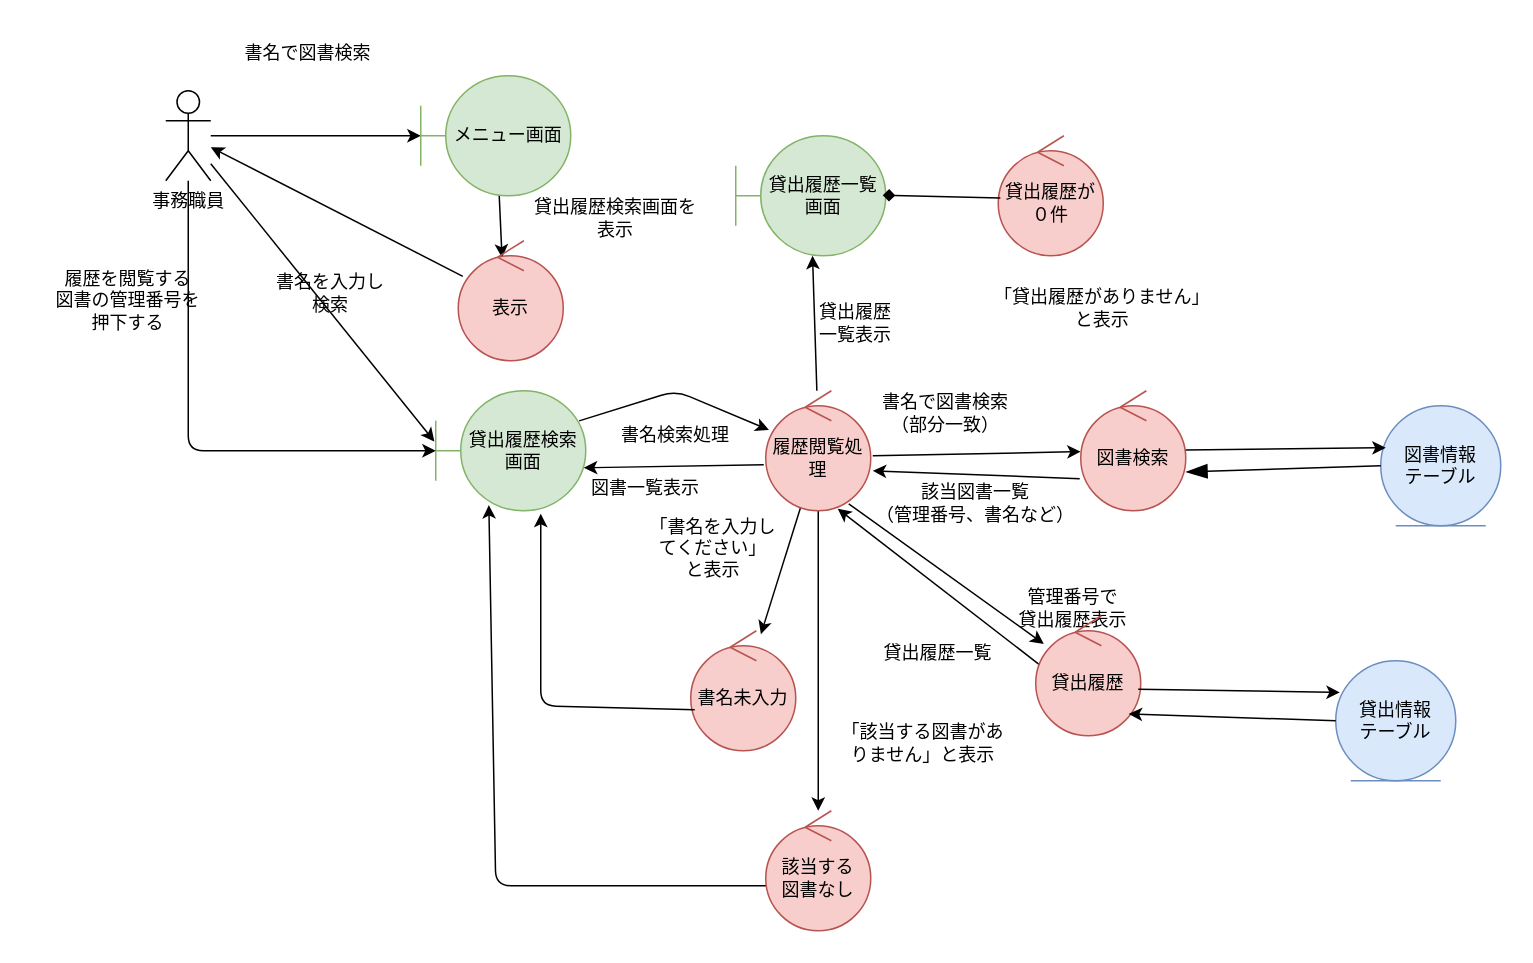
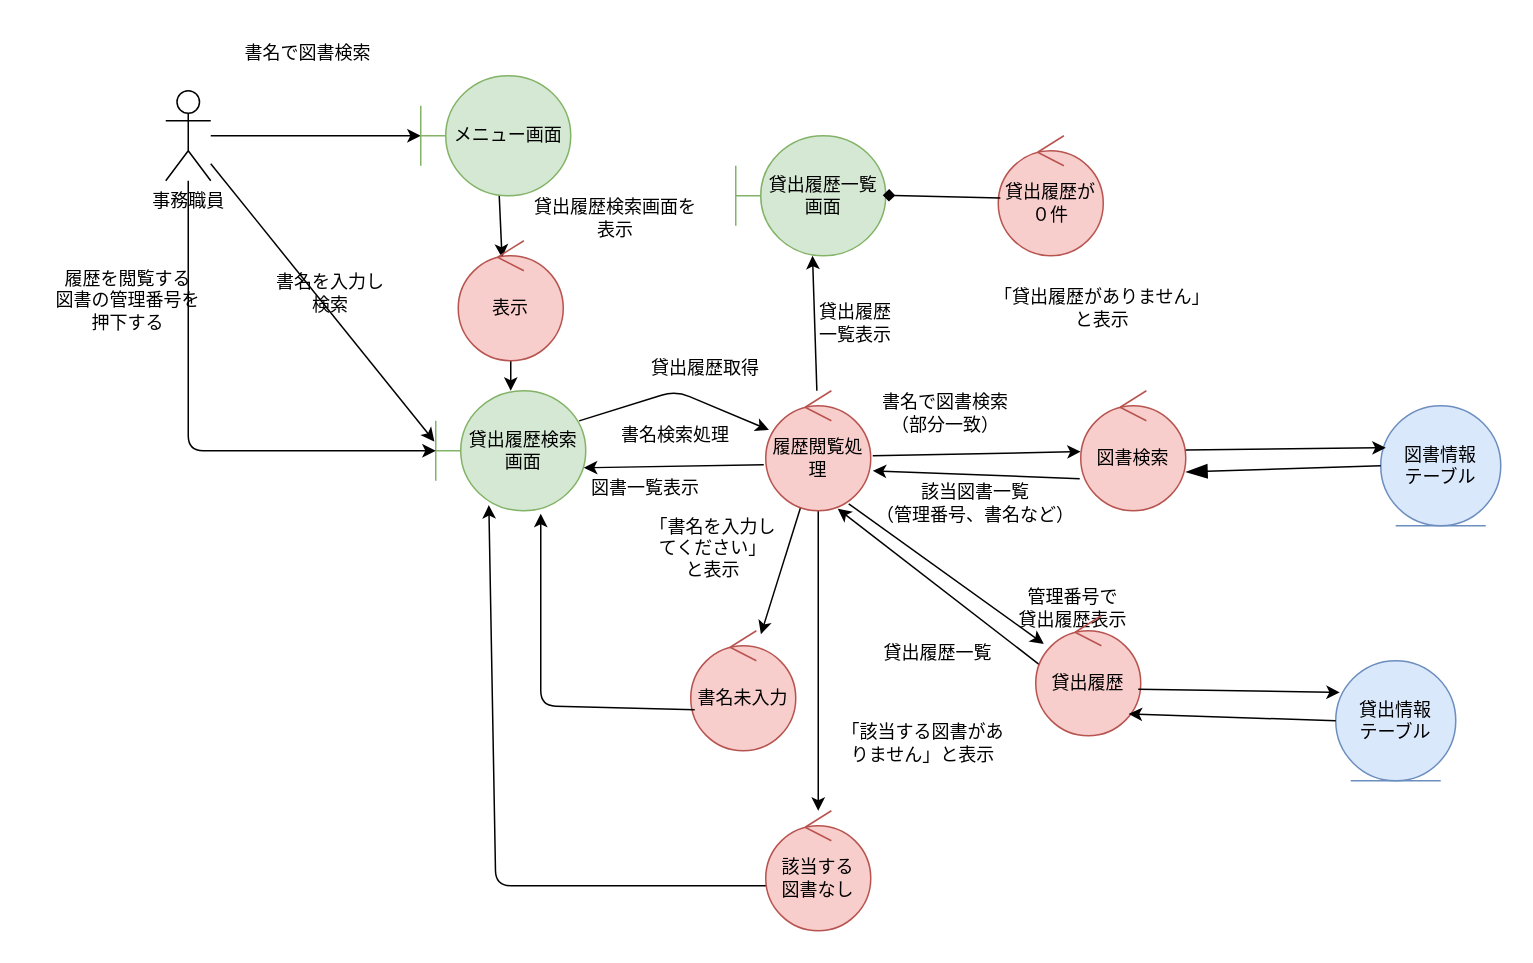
  <mxCell id="0" />
  <mxCell id="1" parent="0" />
  <mxCell id="2" value="" style="edgeStyle=none;html=1;" parent="1" source="3" target="5" edge="1"><mxGeometry relative="1" as="geometry" /></mxCell>
  <mxCell id="3" value="事務職員" style="shape=umlActor;verticalLabelPosition=bottom;verticalAlign=top;html=1;" parent="1" vertex="1"><mxGeometry x="110" y="60" width="30" height="60" as="geometry" /></mxCell>
  <mxCell id="4" value="" style="edgeStyle=none;html=1;exitX=0.523;exitY=0.993;exitDx=0;exitDy=0;exitPerimeter=0;entryX=0.417;entryY=0.141;entryDx=0;entryDy=0;entryPerimeter=0;" edge="1" parent="1" source="5" target="44"><mxGeometry relative="1" as="geometry" /></mxCell>
  <mxCell id="5" value="メニュー画面" style="shape=umlBoundary;whiteSpace=wrap;html=1;fillColor=#d5e8d4;strokeColor=#82b366;" parent="1" vertex="1"><mxGeometry x="280" y="50" width="100" height="80" as="geometry" /></mxCell>
  <mxCell id="6" value="貸出履歴検索画面" style="shape=umlBoundary;whiteSpace=wrap;html=1;fillColor=#d5e8d4;strokeColor=#82b366;" parent="1" vertex="1"><mxGeometry x="290" y="260" width="100" height="80" as="geometry" /></mxCell>
  <mxCell id="7" value="貸出履歴一覧画面" style="shape=umlBoundary;whiteSpace=wrap;html=1;fillColor=#d5e8d4;strokeColor=#82b366;" parent="1" vertex="1"><mxGeometry x="490" y="90" width="100" height="80" as="geometry" /></mxCell>
  <mxCell id="8" value="書名で図書検索" style="text;html=1;align=center;verticalAlign=middle;whiteSpace=wrap;rounded=0;" parent="1" vertex="1"><mxGeometry x="150" y="20" width="110" height="30" as="geometry" /></mxCell>
  <mxCell id="9" value="貸出履歴検索画面を表示" style="text;html=1;align=center;verticalAlign=middle;whiteSpace=wrap;rounded=0;" parent="1" vertex="1"><mxGeometry x="350" y="130" width="120" height="30" as="geometry" /></mxCell>
  <mxCell id="10" value="" style="endArrow=classic;html=1;entryX=-0.009;entryY=0.423;entryDx=0;entryDy=0;entryPerimeter=0;" parent="1" source="3" target="6" edge="1"><mxGeometry width="50" height="50" relative="1" as="geometry"><mxPoint x="200" y="170" as="sourcePoint" /><mxPoint x="187.14" y="195.788" as="targetPoint" /></mxGeometry></mxCell>
  <mxCell id="11" value="書名を入力し検索" style="text;html=1;align=center;verticalAlign=middle;whiteSpace=wrap;rounded=0;" parent="1" vertex="1"><mxGeometry x="180" y="180" width="80" height="30" as="geometry" /></mxCell>
  <mxCell id="12" value="" style="edgeStyle=none;html=1;" parent="1" source="15" target="16" edge="1"><mxGeometry relative="1" as="geometry"><Array as="points" /></mxGeometry></mxCell>
  <mxCell id="13" value="" style="edgeStyle=none;html=1;" parent="1" source="15" target="23" edge="1"><mxGeometry relative="1" as="geometry" /></mxCell>
  <mxCell id="14" value="" style="edgeStyle=none;html=1;" parent="1" source="15" target="7" edge="1"><mxGeometry relative="1" as="geometry" /></mxCell>
  <mxCell id="15" value="履歴閲覧処理" style="ellipse;shape=umlControl;whiteSpace=wrap;html=1;fillColor=#f8cecc;strokeColor=#b85450;" parent="1" vertex="1"><mxGeometry x="510" y="260" width="70" height="80" as="geometry" /></mxCell>
  <mxCell id="16" value="書名未入力" style="ellipse;shape=umlControl;whiteSpace=wrap;html=1;fillColor=#f8cecc;strokeColor=#b85450;" parent="1" vertex="1"><mxGeometry x="460" y="420" width="70" height="80" as="geometry" /></mxCell>
  <mxCell id="17" value="図書情報&lt;div&gt;テーブル&lt;/div&gt;" style="ellipse;shape=umlEntity;whiteSpace=wrap;html=1;fillColor=#dae8fc;strokeColor=#6c8ebf;" parent="1" vertex="1"><mxGeometry x="920" y="270" width="80" height="80" as="geometry" /></mxCell>
  <mxCell id="18" value="" style="edgeStyle=none;html=1;exitX=1.019;exitY=0.542;exitDx=0;exitDy=0;exitPerimeter=0;" parent="1" source="15" target="47" edge="1"><mxGeometry relative="1" as="geometry"><mxPoint x="545" y="348" as="sourcePoint" /><mxPoint x="535" y="382" as="targetPoint" /></mxGeometry></mxCell>
  <mxCell id="19" value="書名で図書検索（部分一致）" style="text;html=1;align=center;verticalAlign=middle;whiteSpace=wrap;rounded=0;" parent="1" vertex="1"><mxGeometry x="580" y="260" width="100" height="30" as="geometry" /></mxCell>
  <mxCell id="20" value="" style="endArrow=classic;html=1;exitX=-0.01;exitY=0.733;exitDx=0;exitDy=0;entryX=1.019;entryY=0.667;entryDx=0;entryDy=0;entryPerimeter=0;exitPerimeter=0;" parent="1" source="47" target="15" edge="1"><mxGeometry width="50" height="50" relative="1" as="geometry"><mxPoint x="650" y="330" as="sourcePoint" /><mxPoint x="590" y="310" as="targetPoint" /></mxGeometry></mxCell>
  <mxCell id="21" value="該当図書一覧&lt;div&gt;（管理番号、書名など）&lt;/div&gt;" style="text;html=1;align=center;verticalAlign=middle;whiteSpace=wrap;rounded=0;" parent="1" vertex="1"><mxGeometry x="580" y="320" width="140" height="30" as="geometry" /></mxCell>
  <mxCell id="22" value="「書名を入力してください」&lt;div&gt;と表示&lt;/div&gt;" style="text;html=1;align=center;verticalAlign=middle;whiteSpace=wrap;rounded=0;" parent="1" vertex="1"><mxGeometry x="430" y="350" width="90" height="30" as="geometry" /></mxCell>
  <mxCell id="23" value="該当する&lt;div&gt;図書なし&lt;/div&gt;" style="ellipse;shape=umlControl;whiteSpace=wrap;html=1;fillColor=#f8cecc;strokeColor=#b85450;" parent="1" vertex="1"><mxGeometry x="510" y="540" width="70" height="80" as="geometry" /></mxCell>
  <mxCell id="24" value="「該当する図書がありません」と表示" style="text;html=1;align=center;verticalAlign=middle;whiteSpace=wrap;rounded=0;" parent="1" vertex="1"><mxGeometry x="560" y="480" width="110" height="30" as="geometry" /></mxCell>
  <mxCell id="25" value="" style="endArrow=classic;html=1;entryX=0.354;entryY=0.953;entryDx=0;entryDy=0;entryPerimeter=0;exitX=0;exitY=0.625;exitDx=0;exitDy=0;exitPerimeter=0;" parent="1" source="23" target="6" edge="1"><mxGeometry width="50" height="50" relative="1" as="geometry"><mxPoint x="730" y="430" as="sourcePoint" /><mxPoint x="780" y="380" as="targetPoint" /><Array as="points"><mxPoint x="330" y="590" /></Array></mxGeometry></mxCell>
  <mxCell id="26" value="" style="endArrow=classic;html=1;exitX=0.038;exitY=0.658;exitDx=0;exitDy=0;exitPerimeter=0;entryX=0.7;entryY=1.025;entryDx=0;entryDy=0;entryPerimeter=0;" parent="1" source="16" target="6" edge="1"><mxGeometry width="50" height="50" relative="1" as="geometry"><mxPoint x="480" y="490" as="sourcePoint" /><mxPoint x="372" y="371" as="targetPoint" /><Array as="points"><mxPoint x="360" y="470" /></Array></mxGeometry></mxCell>
  <mxCell id="27" value="" style="endArrow=classic;html=1;exitX=-0.019;exitY=0.617;exitDx=0;exitDy=0;exitPerimeter=0;entryX=0.987;entryY=0.642;entryDx=0;entryDy=0;entryPerimeter=0;" parent="1" source="15" target="6" edge="1"><mxGeometry width="50" height="50" relative="1" as="geometry"><mxPoint x="730" y="430" as="sourcePoint" /><mxPoint x="780" y="380" as="targetPoint" /></mxGeometry></mxCell>
  <mxCell id="28" value="図書一覧表示" style="text;html=1;align=center;verticalAlign=middle;whiteSpace=wrap;rounded=0;" parent="1" vertex="1"><mxGeometry x="380" y="310" width="100" height="30" as="geometry" /></mxCell>
  <mxCell id="29" value="&lt;font style=&quot;color: rgb(0, 0, 0);&quot;&gt;履歴を閲覧する&lt;/font&gt;&lt;div&gt;&lt;font style=&quot;color: rgb(0, 0, 0);&quot;&gt;図書の管理番号を&lt;/font&gt;&lt;/div&gt;&lt;div&gt;&lt;font style=&quot;color: rgb(0, 0, 0);&quot;&gt;押下する&lt;/font&gt;&lt;/div&gt;" style="text;html=1;align=center;verticalAlign=middle;whiteSpace=wrap;rounded=0;fillColor=none;fontColor=#FF3333;strokeColor=none;" parent="1" vertex="1"><mxGeometry x="20" y="185" width="130" height="30" as="geometry" /></mxCell>
+ <mxCell id="30" value="&lt;font style=&quot;color: rgb(0, 0, 0);&quot;&gt;貸出履歴取得&lt;/font&gt;" style="text;html=1;align=center;verticalAlign=middle;whiteSpace=wrap;rounded=0;fillColor=none;fontColor=#333333;strokeColor=none;" parent="1" vertex="1"><mxGeometry x="425" y="230" width="90" height="30" as="geometry" /></mxCell>
  <mxCell id="31" value="貸出情報&lt;div&gt;テーブル&lt;/div&gt;" style="ellipse;shape=umlEntity;whiteSpace=wrap;html=1;fillColor=#dae8fc;strokeColor=#6c8ebf;" parent="1" vertex="1"><mxGeometry x="890" y="440" width="80" height="80" as="geometry" /></mxCell>
  <mxCell id="32" value="" style="endArrow=classic;html=1;exitX=0.79;exitY=0.942;exitDx=0;exitDy=0;exitPerimeter=0;" parent="1" source="15" target="46" edge="1"><mxGeometry width="50" height="50" relative="1" as="geometry"><mxPoint x="500" y="440" as="sourcePoint" /><mxPoint x="550" y="390" as="targetPoint" /></mxGeometry></mxCell>
  <mxCell id="33" value="&lt;font style=&quot;color: rgb(0, 0, 0);&quot;&gt;管理番号で&lt;/font&gt;&lt;div&gt;&lt;font style=&quot;color: rgb(0, 0, 0);&quot;&gt;貸出履歴表示&lt;/font&gt;&lt;/div&gt;" style="text;html=1;align=center;verticalAlign=middle;whiteSpace=wrap;rounded=0;fontColor=#FF3333;" parent="1" vertex="1"><mxGeometry x="670" y="390" width="90" height="30" as="geometry" /></mxCell>
  <mxCell id="34" value="" style="endArrow=classic;html=1;entryX=0.686;entryY=0.983;entryDx=0;entryDy=0;entryPerimeter=0;exitX=0.086;exitY=0.442;exitDx=0;exitDy=0;exitPerimeter=0;" parent="1" source="46" target="15" edge="1"><mxGeometry width="50" height="50" relative="1" as="geometry"><mxPoint x="560" y="440" as="sourcePoint" /><mxPoint x="610" y="390" as="targetPoint" /></mxGeometry></mxCell>
  <mxCell id="35" value="&lt;font style=&quot;color: rgb(0, 0, 0);&quot;&gt;貸出履歴一覧&lt;/font&gt;" style="text;html=1;align=center;verticalAlign=middle;whiteSpace=wrap;rounded=0;fontColor=#FF3333;" parent="1" vertex="1"><mxGeometry x="580" y="420" width="90" height="30" as="geometry" /></mxCell>
  <mxCell id="36" value="貸出履歴一覧表示" style="text;html=1;align=center;verticalAlign=middle;whiteSpace=wrap;rounded=0;fontColor=#000000;" parent="1" vertex="1"><mxGeometry x="540" y="200" width="60" height="30" as="geometry" /></mxCell>
  <mxCell id="37" value="貸出履歴が０件" style="ellipse;shape=umlControl;whiteSpace=wrap;html=1;fillColor=#f8cecc;strokeColor=#b85450;" parent="1" vertex="1"><mxGeometry x="665" y="90" width="70" height="80" as="geometry" /></mxCell>
  <mxCell id="38" value="「貸出履歴がありません」&lt;div&gt;と表示&lt;/div&gt;" style="text;html=1;align=center;verticalAlign=middle;whiteSpace=wrap;rounded=0;fontColor=#000000;" parent="1" vertex="1"><mxGeometry x="649" y="190" width="171" height="30" as="geometry" /></mxCell>
  <mxCell id="39" value="" style="endArrow=diamond;html=1;exitX=0.02;exitY=0.518;exitDx=0;exitDy=0;exitPerimeter=0;entryX=0.98;entryY=0.495;entryDx=0;entryDy=0;entryPerimeter=0;" parent="1" source="37" target="7" edge="1"><mxGeometry width="50" height="50" relative="1" as="geometry"><mxPoint x="660" y="370" as="sourcePoint" /><mxPoint x="710" y="320" as="targetPoint" /></mxGeometry></mxCell>
  <mxCell id="40" value="" style="edgeStyle=none;html=1;" edge="1" parent="1" source="6"><mxGeometry relative="1" as="geometry"><mxPoint x="390" y="300" as="sourcePoint" /><mxPoint x="390" y="292.5" as="targetPoint" /></mxGeometry></mxCell>
  <mxCell id="41" value="" style="endArrow=classic;html=1;exitX=0.956;exitY=0.251;exitDx=0;exitDy=0;exitPerimeter=0;" edge="1" parent="1" source="6" target="15"><mxGeometry width="50" height="50" relative="1" as="geometry"><mxPoint x="320" y="410" as="sourcePoint" /><mxPoint x="370" y="360" as="targetPoint" /><Array as="points"><mxPoint x="450" y="260" /></Array></mxGeometry></mxCell>
  <mxCell id="42" value="書名検索処理" style="text;html=1;align=center;verticalAlign=middle;whiteSpace=wrap;rounded=0;" vertex="1" parent="1"><mxGeometry x="400" y="280" width="100" height="20" as="geometry" /></mxCell>
- <mxCell id="43" value="" style="edgeStyle=none;html=1;" edge="1" parent="1" source="44" target="3"><mxGeometry relative="1" as="geometry"><mxPoint x="330" y="250" as="targetPoint" /></mxGeometry></mxCell>
+ <mxCell id="43" value="" style="edgeStyle=none;html=1;" edge="1" parent="1" source="44" target="6"><mxGeometry relative="1" as="geometry"><mxPoint x="330" y="250" as="targetPoint" /></mxGeometry></mxCell>
  <mxCell id="44" value="表示" style="ellipse;shape=umlControl;whiteSpace=wrap;html=1;fillColor=#f8cecc;strokeColor=#b85450;" vertex="1" parent="1"><mxGeometry x="305" y="160" width="70" height="80" as="geometry" /></mxCell>
  <mxCell id="45" value="" style="edgeStyle=none;html=1;entryX=0;entryY=0.5;entryDx=0;entryDy=0;entryPerimeter=0;" edge="1" parent="1" source="3" target="6"><mxGeometry relative="1" as="geometry"><mxPoint x="240" y="290" as="sourcePoint" /><mxPoint x="140.01" y="285.04" as="targetPoint" /><Array as="points"><mxPoint x="125" y="300" /></Array></mxGeometry></mxCell>
  <mxCell id="46" value="貸出履歴" style="ellipse;shape=umlControl;whiteSpace=wrap;html=1;fillColor=#f8cecc;strokeColor=#b85450;" vertex="1" parent="1"><mxGeometry x="690" y="410" width="70" height="80" as="geometry" /></mxCell>
  <mxCell id="47" value="図書検索" style="ellipse;shape=umlControl;whiteSpace=wrap;html=1;fillColor=#f8cecc;strokeColor=#b85450;" vertex="1" parent="1"><mxGeometry x="720" y="260" width="70" height="80" as="geometry" /></mxCell>
  <mxCell id="48" style="edgeStyle=none;html=1;entryX=0.042;entryY=0.35;entryDx=0;entryDy=0;entryPerimeter=0;" edge="1" parent="1" source="47" target="17"><mxGeometry relative="1" as="geometry"><mxPoint x="920" y="310" as="sourcePoint" /><mxPoint x="800" y="310" as="targetPoint" /><Array as="points" /></mxGeometry></mxCell>
  <mxCell id="49" value="" style="endArrow=blockThin;endFill=1;endSize=12;html=1;exitX=0;exitY=0.5;exitDx=0;exitDy=0;entryX=1.001;entryY=0.677;entryDx=0;entryDy=0;entryPerimeter=0;" edge="1" parent="1" source="17" target="47"><mxGeometry width="160" relative="1" as="geometry"><mxPoint x="660" y="300" as="sourcePoint" /><mxPoint x="820" y="340" as="targetPoint" /></mxGeometry></mxCell>
  <mxCell id="50" value="" style="endArrow=classic;html=1;exitX=0.976;exitY=0.612;exitDx=0;exitDy=0;exitPerimeter=0;entryX=0.034;entryY=0.264;entryDx=0;entryDy=0;entryPerimeter=0;" edge="1" parent="1" source="46" target="31"><mxGeometry width="50" height="50" relative="1" as="geometry"><mxPoint x="767" y="480" as="sourcePoint" /><mxPoint x="897" y="574" as="targetPoint" /></mxGeometry></mxCell>
  <mxCell id="51" value="" style="endArrow=classic;html=1;entryX=0.885;entryY=0.818;entryDx=0;entryDy=0;entryPerimeter=0;exitX=0;exitY=0.5;exitDx=0;exitDy=0;" edge="1" parent="1" source="31" target="46"><mxGeometry width="50" height="50" relative="1" as="geometry"><mxPoint x="880" y="490" as="sourcePoint" /><mxPoint x="760" y="484" as="targetPoint" /></mxGeometry></mxCell>
